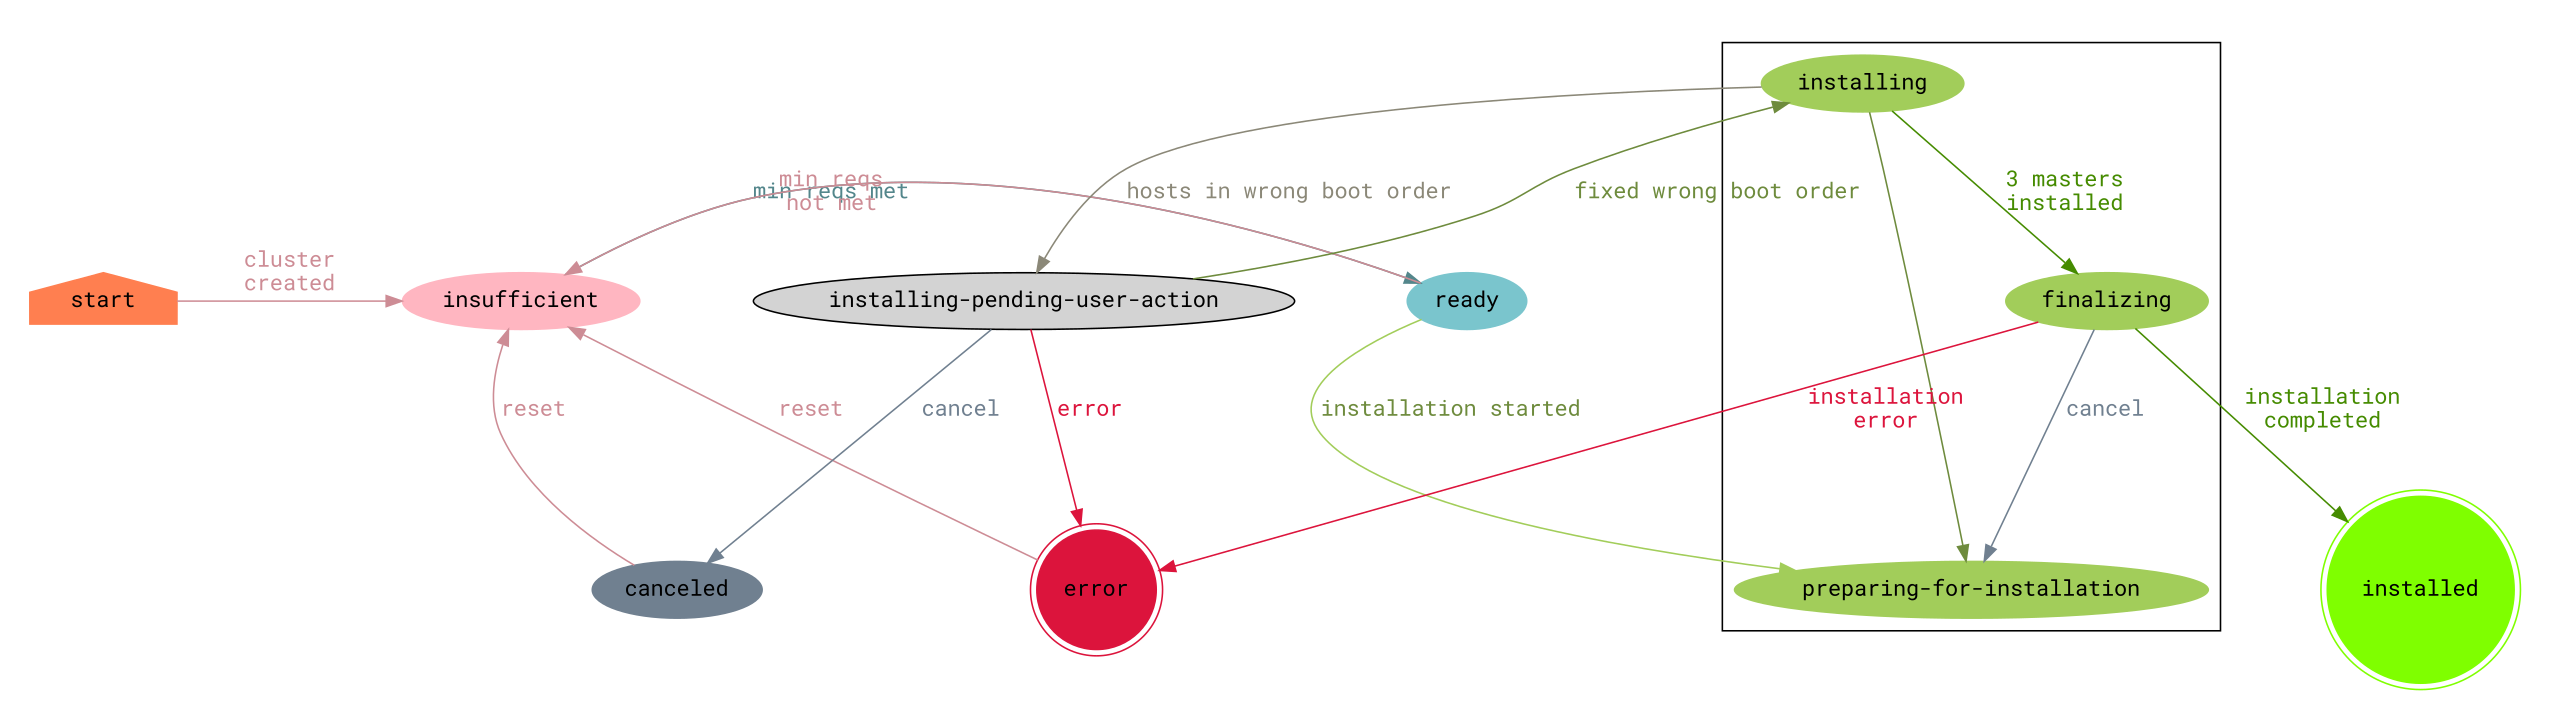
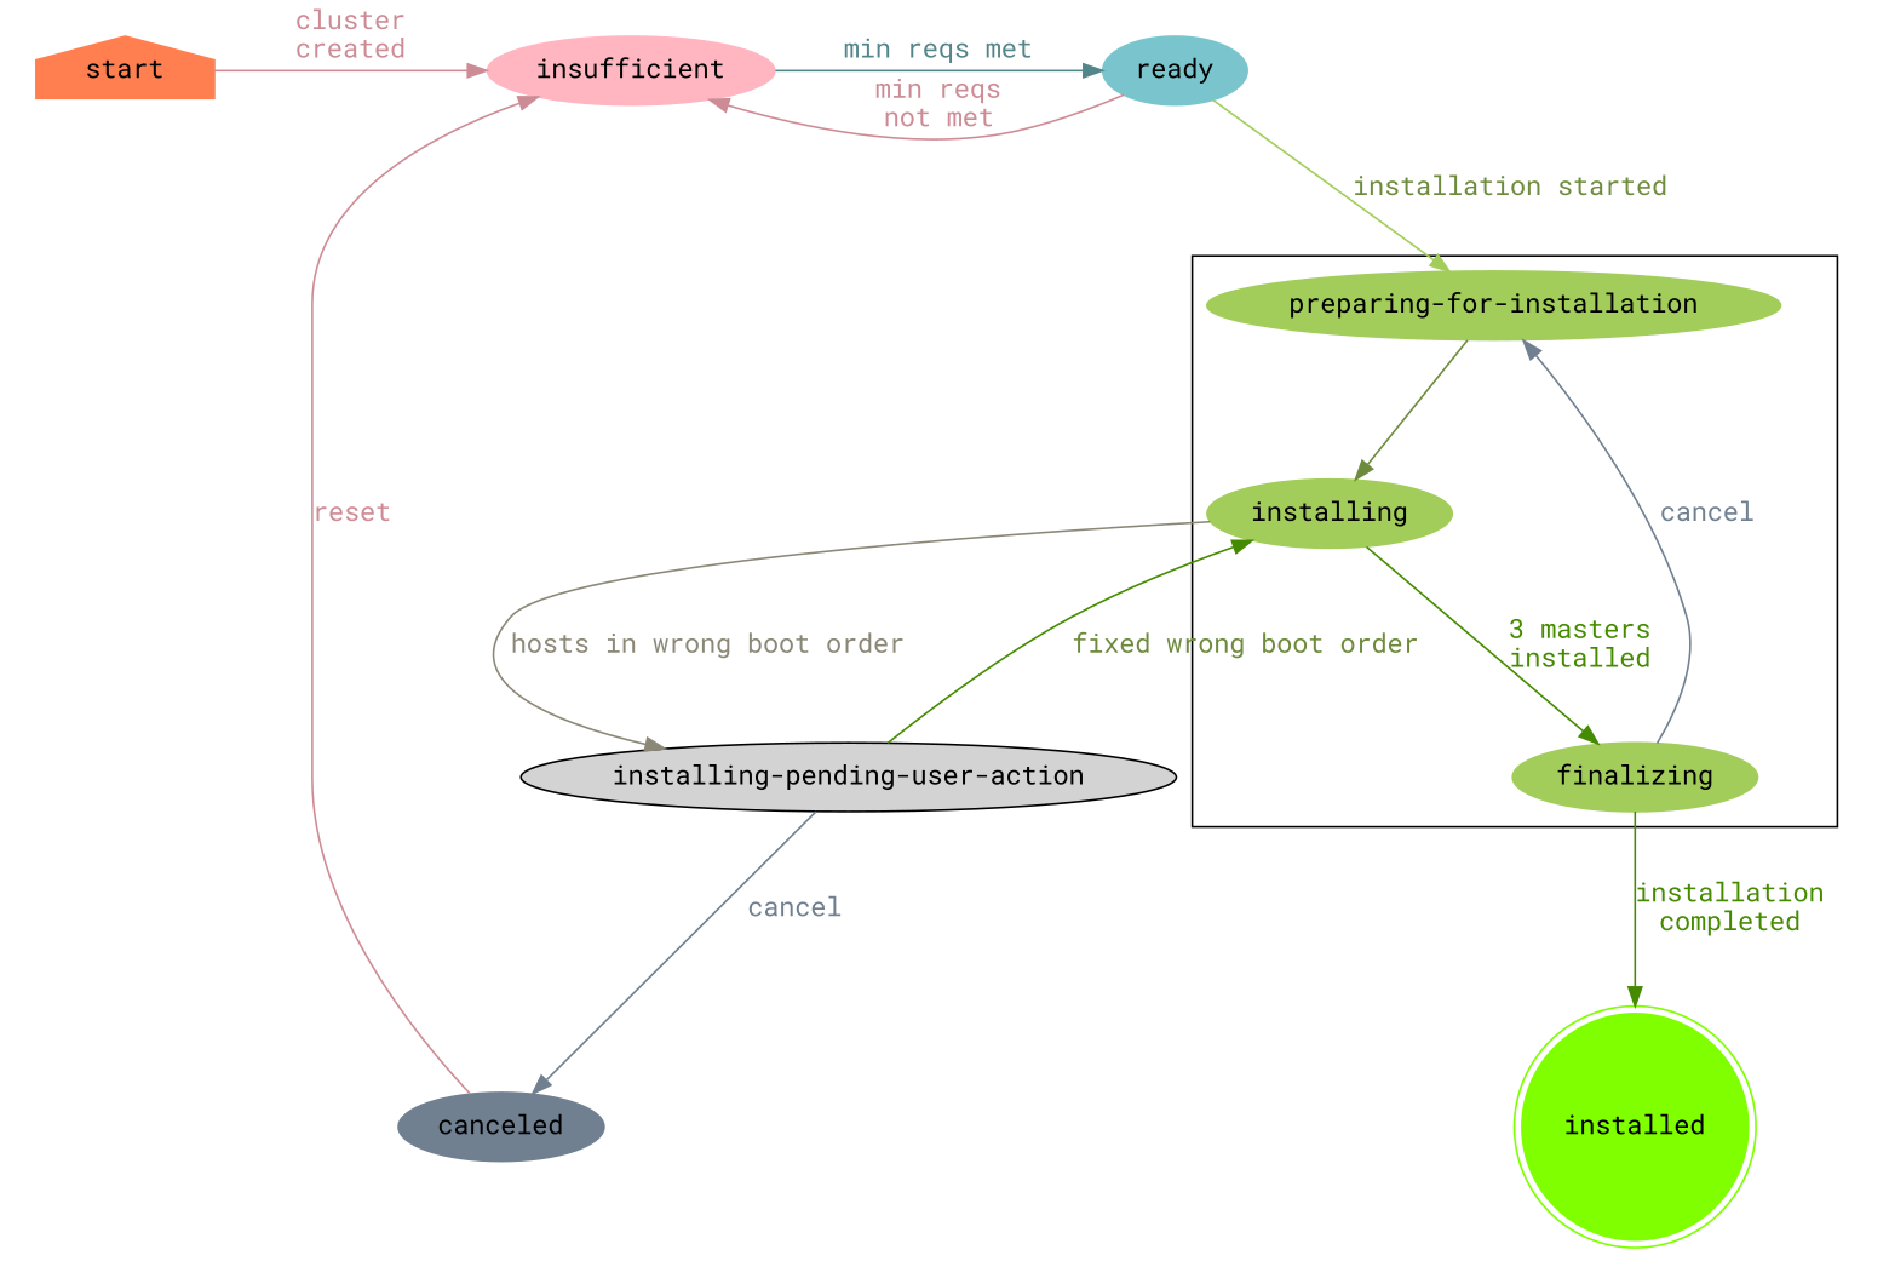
  digraph {
    compound=true
    fontname="Roboto Mono"
    newrank=false
    nodesep=1.0
    ranksep=1.0
    node [color=darkolivegreen3 fontname="Roboto Mono" style=filled]
    edge [color=lightpink3 fontcolor=lightpink3 fontname="Roboto Mono"]
    start [color=coral shape=house]
    installed [color=chartreuse shape=doublecircle]
    insufficient [color=lightpink]
    ready [color=cadetblue3]
-   error [color=crimson shape=doublecircle]
    canceled [color=slategray shape=ellipse]
    "preparing-for-installation"
    installing
    finalizing
    "installing-pending-user-action" [color=""]
    subgraph sub_1 {
      rank=min
      start
    }
    subgraph sub_2 {
      rank=max
      installed
    }
    subgraph sub_3 {
      rank=same
      start
      insufficient
      ready
    }
    subgraph sub_4 {
      rank=same
      installed
-     error
      canceled
    }
    subgraph cluster_5 {
      "preparing-for-installation"
      installing
      finalizing
    }
    start -> insufficient [label="cluster\ncreated"]
    insufficient -> ready [color=cadetblue4 fontcolor=cadetblue4 label="min reqs met"]
    ready -> insufficient [label="min reqs\nnot met"]
    ready -> "preparing-for-installation" [color=darkolivegreen3 fontcolor=darkolivegreen4 label="installation started"]
-   error -> insufficient [label=reset]
    canceled -> insufficient [label=reset]
-   installing -> "preparing-for-installation" [color=darkolivegreen4 fontcolor=""]
+   "preparing-for-installation" -> installing [color=darkolivegreen4 fontcolor=""]
    installing -> finalizing [color=chartreuse4 fontcolor=chartreuse4 label="3 masters\ninstalled"]
    installing -> "installing-pending-user-action" [color=cornsilk4 fontcolor=cornsilk4 label="hosts in wrong boot order"]
    finalizing -> installed [color=chartreuse4 fontcolor=chartreuse4 label="installation\ncompleted"]
-   finalizing -> error [color=crimson fontcolor=crimson label="installation\nerror\n"]
    finalizing -> "preparing-for-installation" [color=slategray fontcolor=slategray label=cancel]
-   "installing-pending-user-action" -> error [color=crimson fontcolor=crimson label="error\n"]
    "installing-pending-user-action" -> canceled [color=slategray fontcolor=slategray label=cancel]
-   "installing-pending-user-action" -> installing [color=darkolivegreen4 fontcolor=darkolivegreen4 label="fixed wrong boot order"]
+   "installing-pending-user-action" -> installing [color=chartreuse4 fontcolor=darkolivegreen4 label="fixed wrong boot order"]
  }
